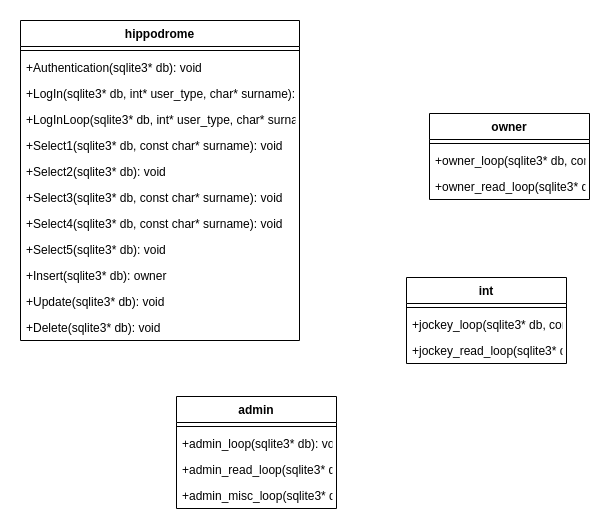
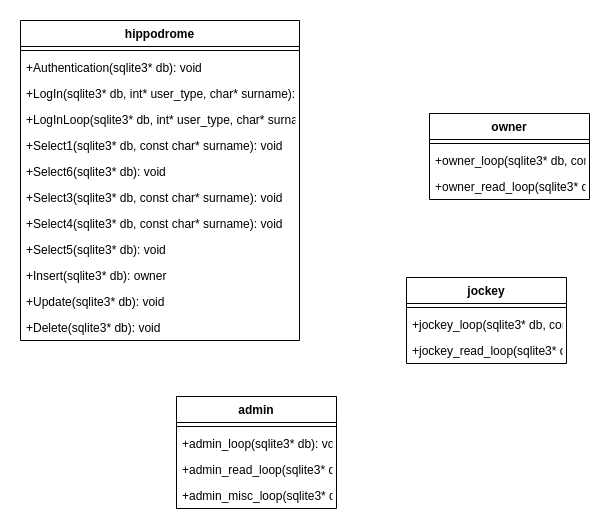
  <mxCell id="0" />
  <mxCell id="1" parent="0" />
  <mxCell id="2" value="hippodrome" style="swimlane;fontStyle=1;align=center;verticalAlign=top;childLayout=stackLayout;horizontal=1;startSize=26;horizontalStack=0;resizeParent=1;resizeParentMax=0;resizeLast=0;collapsible=1;marginBottom=0;" vertex="1" parent="1"><mxGeometry x="20" y="20" width="279" height="320" as="geometry" /></mxCell>
  <mxCell id="3" value="" style="line;strokeWidth=1;fillColor=none;align=left;verticalAlign=middle;spacingTop=-1;spacingLeft=3;spacingRight=3;rotatable=0;labelPosition=right;points=[];portConstraint=eastwest;" vertex="1" parent="2"><mxGeometry y="26" width="279" height="8" as="geometry" /></mxCell>
  <mxCell id="4" value="+Authentication(sqlite3* db): void" style="text;strokeColor=none;fillColor=none;align=left;verticalAlign=top;spacingLeft=4;spacingRight=4;overflow=hidden;rotatable=0;points=[[0,0.5],[1,0.5]];portConstraint=eastwest;" vertex="1" parent="2"><mxGeometry y="34" width="279" height="26" as="geometry" /></mxCell>
  <mxCell id="5" value="+LogIn(sqlite3* db, int* user_type, char* surname): void" style="text;strokeColor=none;fillColor=none;align=left;verticalAlign=top;spacingLeft=4;spacingRight=4;overflow=hidden;rotatable=0;points=[[0,0.5],[1,0.5]];portConstraint=eastwest;" vertex="1" parent="2"><mxGeometry y="60" width="279" height="26" as="geometry" /></mxCell>
  <mxCell id="6" value="+LogInLoop(sqlite3* db, int* user_type, char* surname): void" style="text;strokeColor=none;fillColor=none;align=left;verticalAlign=top;spacingLeft=4;spacingRight=4;overflow=hidden;rotatable=0;points=[[0,0.5],[1,0.5]];portConstraint=eastwest;" vertex="1" parent="2"><mxGeometry y="86" width="279" height="26" as="geometry" /></mxCell>
  <mxCell id="7" value="+Select1(sqlite3* db, const char* surname): void" style="text;strokeColor=none;fillColor=none;align=left;verticalAlign=top;spacingLeft=4;spacingRight=4;overflow=hidden;rotatable=0;points=[[0,0.5],[1,0.5]];portConstraint=eastwest;" vertex="1" parent="2"><mxGeometry y="112" width="279" height="26" as="geometry" /></mxCell>
- <mxCell id="8" value="+Select2(sqlite3* db): void" style="text;strokeColor=none;fillColor=none;align=left;verticalAlign=top;spacingLeft=4;spacingRight=4;overflow=hidden;rotatable=0;points=[[0,0.5],[1,0.5]];portConstraint=eastwest;" vertex="1" parent="2"><mxGeometry y="138" width="279" height="26" as="geometry" /></mxCell>
+ <mxCell id="8" value="+Select6(sqlite3* db): void" style="text;strokeColor=none;fillColor=none;align=left;verticalAlign=top;spacingLeft=4;spacingRight=4;overflow=hidden;rotatable=0;points=[[0,0.5],[1,0.5]];portConstraint=eastwest;" vertex="1" parent="2"><mxGeometry y="138" width="279" height="26" as="geometry" /></mxCell>
  <mxCell id="9" value="+Select3(sqlite3* db, const char* surname): void" style="text;strokeColor=none;fillColor=none;align=left;verticalAlign=top;spacingLeft=4;spacingRight=4;overflow=hidden;rotatable=0;points=[[0,0.5],[1,0.5]];portConstraint=eastwest;" vertex="1" parent="2"><mxGeometry y="164" width="279" height="26" as="geometry" /></mxCell>
  <mxCell id="10" value="+Select4(sqlite3* db, const char* surname): void" style="text;strokeColor=none;fillColor=none;align=left;verticalAlign=top;spacingLeft=4;spacingRight=4;overflow=hidden;rotatable=0;points=[[0,0.5],[1,0.5]];portConstraint=eastwest;" vertex="1" parent="2"><mxGeometry y="190" width="279" height="26" as="geometry" /></mxCell>
  <mxCell id="11" value="+Select5(sqlite3* db): void" style="text;strokeColor=none;fillColor=none;align=left;verticalAlign=top;spacingLeft=4;spacingRight=4;overflow=hidden;rotatable=0;points=[[0,0.5],[1,0.5]];portConstraint=eastwest;" vertex="1" parent="2"><mxGeometry y="216" width="279" height="26" as="geometry" /></mxCell>
  <mxCell id="12" value="+Insert(sqlite3* db): owner" style="text;strokeColor=none;fillColor=none;align=left;verticalAlign=top;spacingLeft=4;spacingRight=4;overflow=hidden;rotatable=0;points=[[0,0.5],[1,0.5]];portConstraint=eastwest;" vertex="1" parent="2"><mxGeometry y="242" width="279" height="26" as="geometry" /></mxCell>
  <mxCell id="13" value="+Update(sqlite3* db): void" style="text;strokeColor=none;fillColor=none;align=left;verticalAlign=top;spacingLeft=4;spacingRight=4;overflow=hidden;rotatable=0;points=[[0,0.5],[1,0.5]];portConstraint=eastwest;" vertex="1" parent="2"><mxGeometry y="268" width="279" height="26" as="geometry" /></mxCell>
  <mxCell id="14" value="+Delete(sqlite3* db): void" style="text;strokeColor=none;fillColor=none;align=left;verticalAlign=top;spacingLeft=4;spacingRight=4;overflow=hidden;rotatable=0;points=[[0,0.5],[1,0.5]];portConstraint=eastwest;" vertex="1" parent="2"><mxGeometry y="294" width="279" height="26" as="geometry" /></mxCell>
  <mxCell id="15" value="admin" style="swimlane;fontStyle=1;align=center;verticalAlign=top;childLayout=stackLayout;horizontal=1;startSize=26;horizontalStack=0;resizeParent=1;resizeParentMax=0;resizeLast=0;collapsible=1;marginBottom=0;" vertex="1" parent="1"><mxGeometry x="176" y="396" width="160" height="112" as="geometry" /></mxCell>
  <mxCell id="16" value="" style="line;strokeWidth=1;fillColor=none;align=left;verticalAlign=middle;spacingTop=-1;spacingLeft=3;spacingRight=3;rotatable=0;labelPosition=right;points=[];portConstraint=eastwest;" vertex="1" parent="15"><mxGeometry y="26" width="160" height="8" as="geometry" /></mxCell>
  <mxCell id="17" value="+admin_loop(sqlite3* db): void" style="text;strokeColor=none;fillColor=none;align=left;verticalAlign=top;spacingLeft=4;spacingRight=4;overflow=hidden;rotatable=0;points=[[0,0.5],[1,0.5]];portConstraint=eastwest;" vertex="1" parent="15"><mxGeometry y="34" width="160" height="26" as="geometry" /></mxCell>
  <mxCell id="18" value="+admin_read_loop(sqlite3* db): void" style="text;strokeColor=none;fillColor=none;align=left;verticalAlign=top;spacingLeft=4;spacingRight=4;overflow=hidden;rotatable=0;points=[[0,0.5],[1,0.5]];portConstraint=eastwest;" vertex="1" parent="15"><mxGeometry y="60" width="160" height="26" as="geometry" /></mxCell>
  <mxCell id="19" value="+admin_misc_loop(sqlite3* db): void" style="text;strokeColor=none;fillColor=none;align=left;verticalAlign=top;spacingLeft=4;spacingRight=4;overflow=hidden;rotatable=0;points=[[0,0.5],[1,0.5]];portConstraint=eastwest;" vertex="1" parent="15"><mxGeometry y="86" width="160" height="26" as="geometry" /></mxCell>
- <mxCell id="20" value="int" style="swimlane;fontStyle=1;align=center;verticalAlign=top;childLayout=stackLayout;horizontal=1;startSize=26;horizontalStack=0;resizeParent=1;resizeParentMax=0;resizeLast=0;collapsible=1;marginBottom=0;" vertex="1" parent="1"><mxGeometry x="406" y="277" width="160" height="86" as="geometry" /></mxCell>
+ <mxCell id="20" value="jockey" style="swimlane;fontStyle=1;align=center;verticalAlign=top;childLayout=stackLayout;horizontal=1;startSize=26;horizontalStack=0;resizeParent=1;resizeParentMax=0;resizeLast=0;collapsible=1;marginBottom=0;" vertex="1" parent="1"><mxGeometry x="406" y="277" width="160" height="86" as="geometry" /></mxCell>
  <mxCell id="21" value="" style="line;strokeWidth=1;fillColor=none;align=left;verticalAlign=middle;spacingTop=-1;spacingLeft=3;spacingRight=3;rotatable=0;labelPosition=right;points=[];portConstraint=eastwest;" vertex="1" parent="20"><mxGeometry y="26" width="160" height="8" as="geometry" /></mxCell>
  <mxCell id="22" value="+jockey_loop(sqlite3* db, const char *surname): void" style="text;strokeColor=none;fillColor=none;align=left;verticalAlign=top;spacingLeft=4;spacingRight=4;overflow=hidden;rotatable=0;points=[[0,0.5],[1,0.5]];portConstraint=eastwest;" vertex="1" parent="20"><mxGeometry y="34" width="160" height="26" as="geometry" /></mxCell>
  <mxCell id="23" value="+jockey_read_loop(sqlite3* db, const char *surname): void" style="text;strokeColor=none;fillColor=none;align=left;verticalAlign=top;spacingLeft=4;spacingRight=4;overflow=hidden;rotatable=0;points=[[0,0.5],[1,0.5]];portConstraint=eastwest;" vertex="1" parent="20"><mxGeometry y="60" width="160" height="26" as="geometry" /></mxCell>
  <mxCell id="24" value="owner" style="swimlane;fontStyle=1;align=center;verticalAlign=top;childLayout=stackLayout;horizontal=1;startSize=26;horizontalStack=0;resizeParent=1;resizeParentMax=0;resizeLast=0;collapsible=1;marginBottom=0;" vertex="1" parent="1"><mxGeometry x="429" y="113" width="160" height="86" as="geometry" /></mxCell>
  <mxCell id="25" value="" style="line;strokeWidth=1;fillColor=none;align=left;verticalAlign=middle;spacingTop=-1;spacingLeft=3;spacingRight=3;rotatable=0;labelPosition=right;points=[];portConstraint=eastwest;" vertex="1" parent="24"><mxGeometry y="26" width="160" height="8" as="geometry" /></mxCell>
  <mxCell id="26" value="+owner_loop(sqlite3* db, const char* surname): void" style="text;strokeColor=none;fillColor=none;align=left;verticalAlign=top;spacingLeft=4;spacingRight=4;overflow=hidden;rotatable=0;points=[[0,0.5],[1,0.5]];portConstraint=eastwest;" vertex="1" parent="24"><mxGeometry y="34" width="160" height="26" as="geometry" /></mxCell>
  <mxCell id="27" value="+owner_read_loop(sqlite3* db, const char* surname): void" style="text;strokeColor=none;fillColor=none;align=left;verticalAlign=top;spacingLeft=4;spacingRight=4;overflow=hidden;rotatable=0;points=[[0,0.5],[1,0.5]];portConstraint=eastwest;" vertex="1" parent="24"><mxGeometry y="60" width="160" height="26" as="geometry" /></mxCell>
